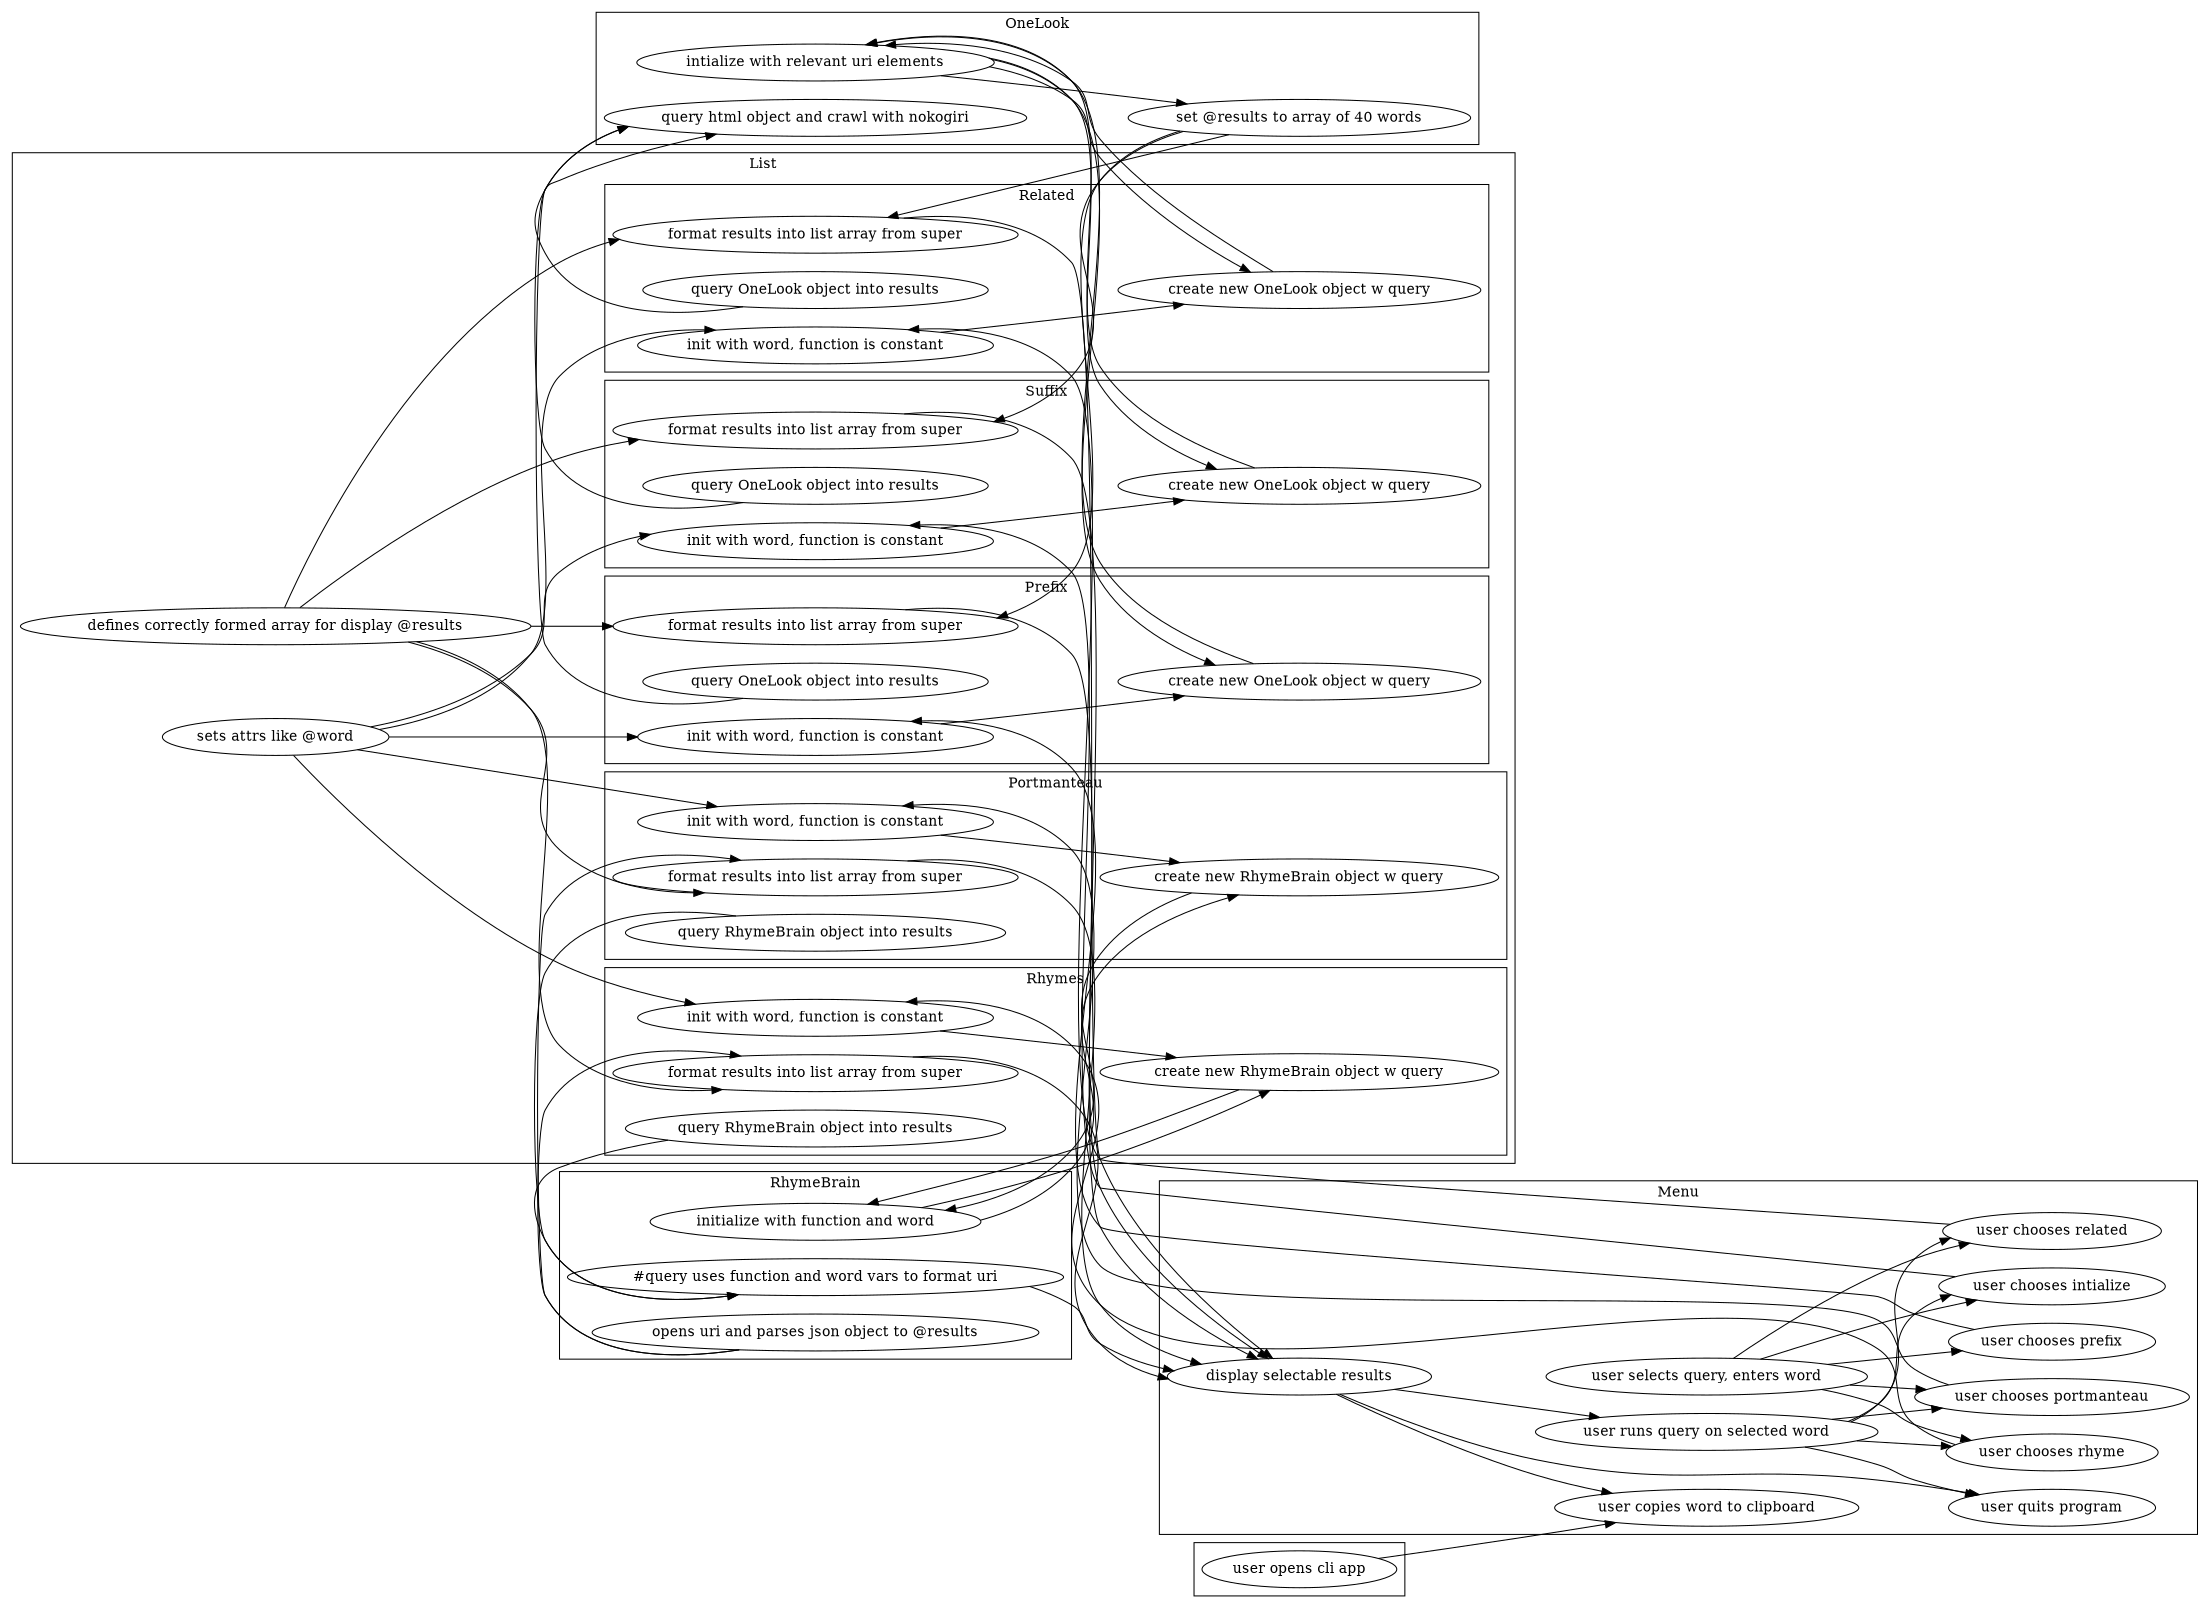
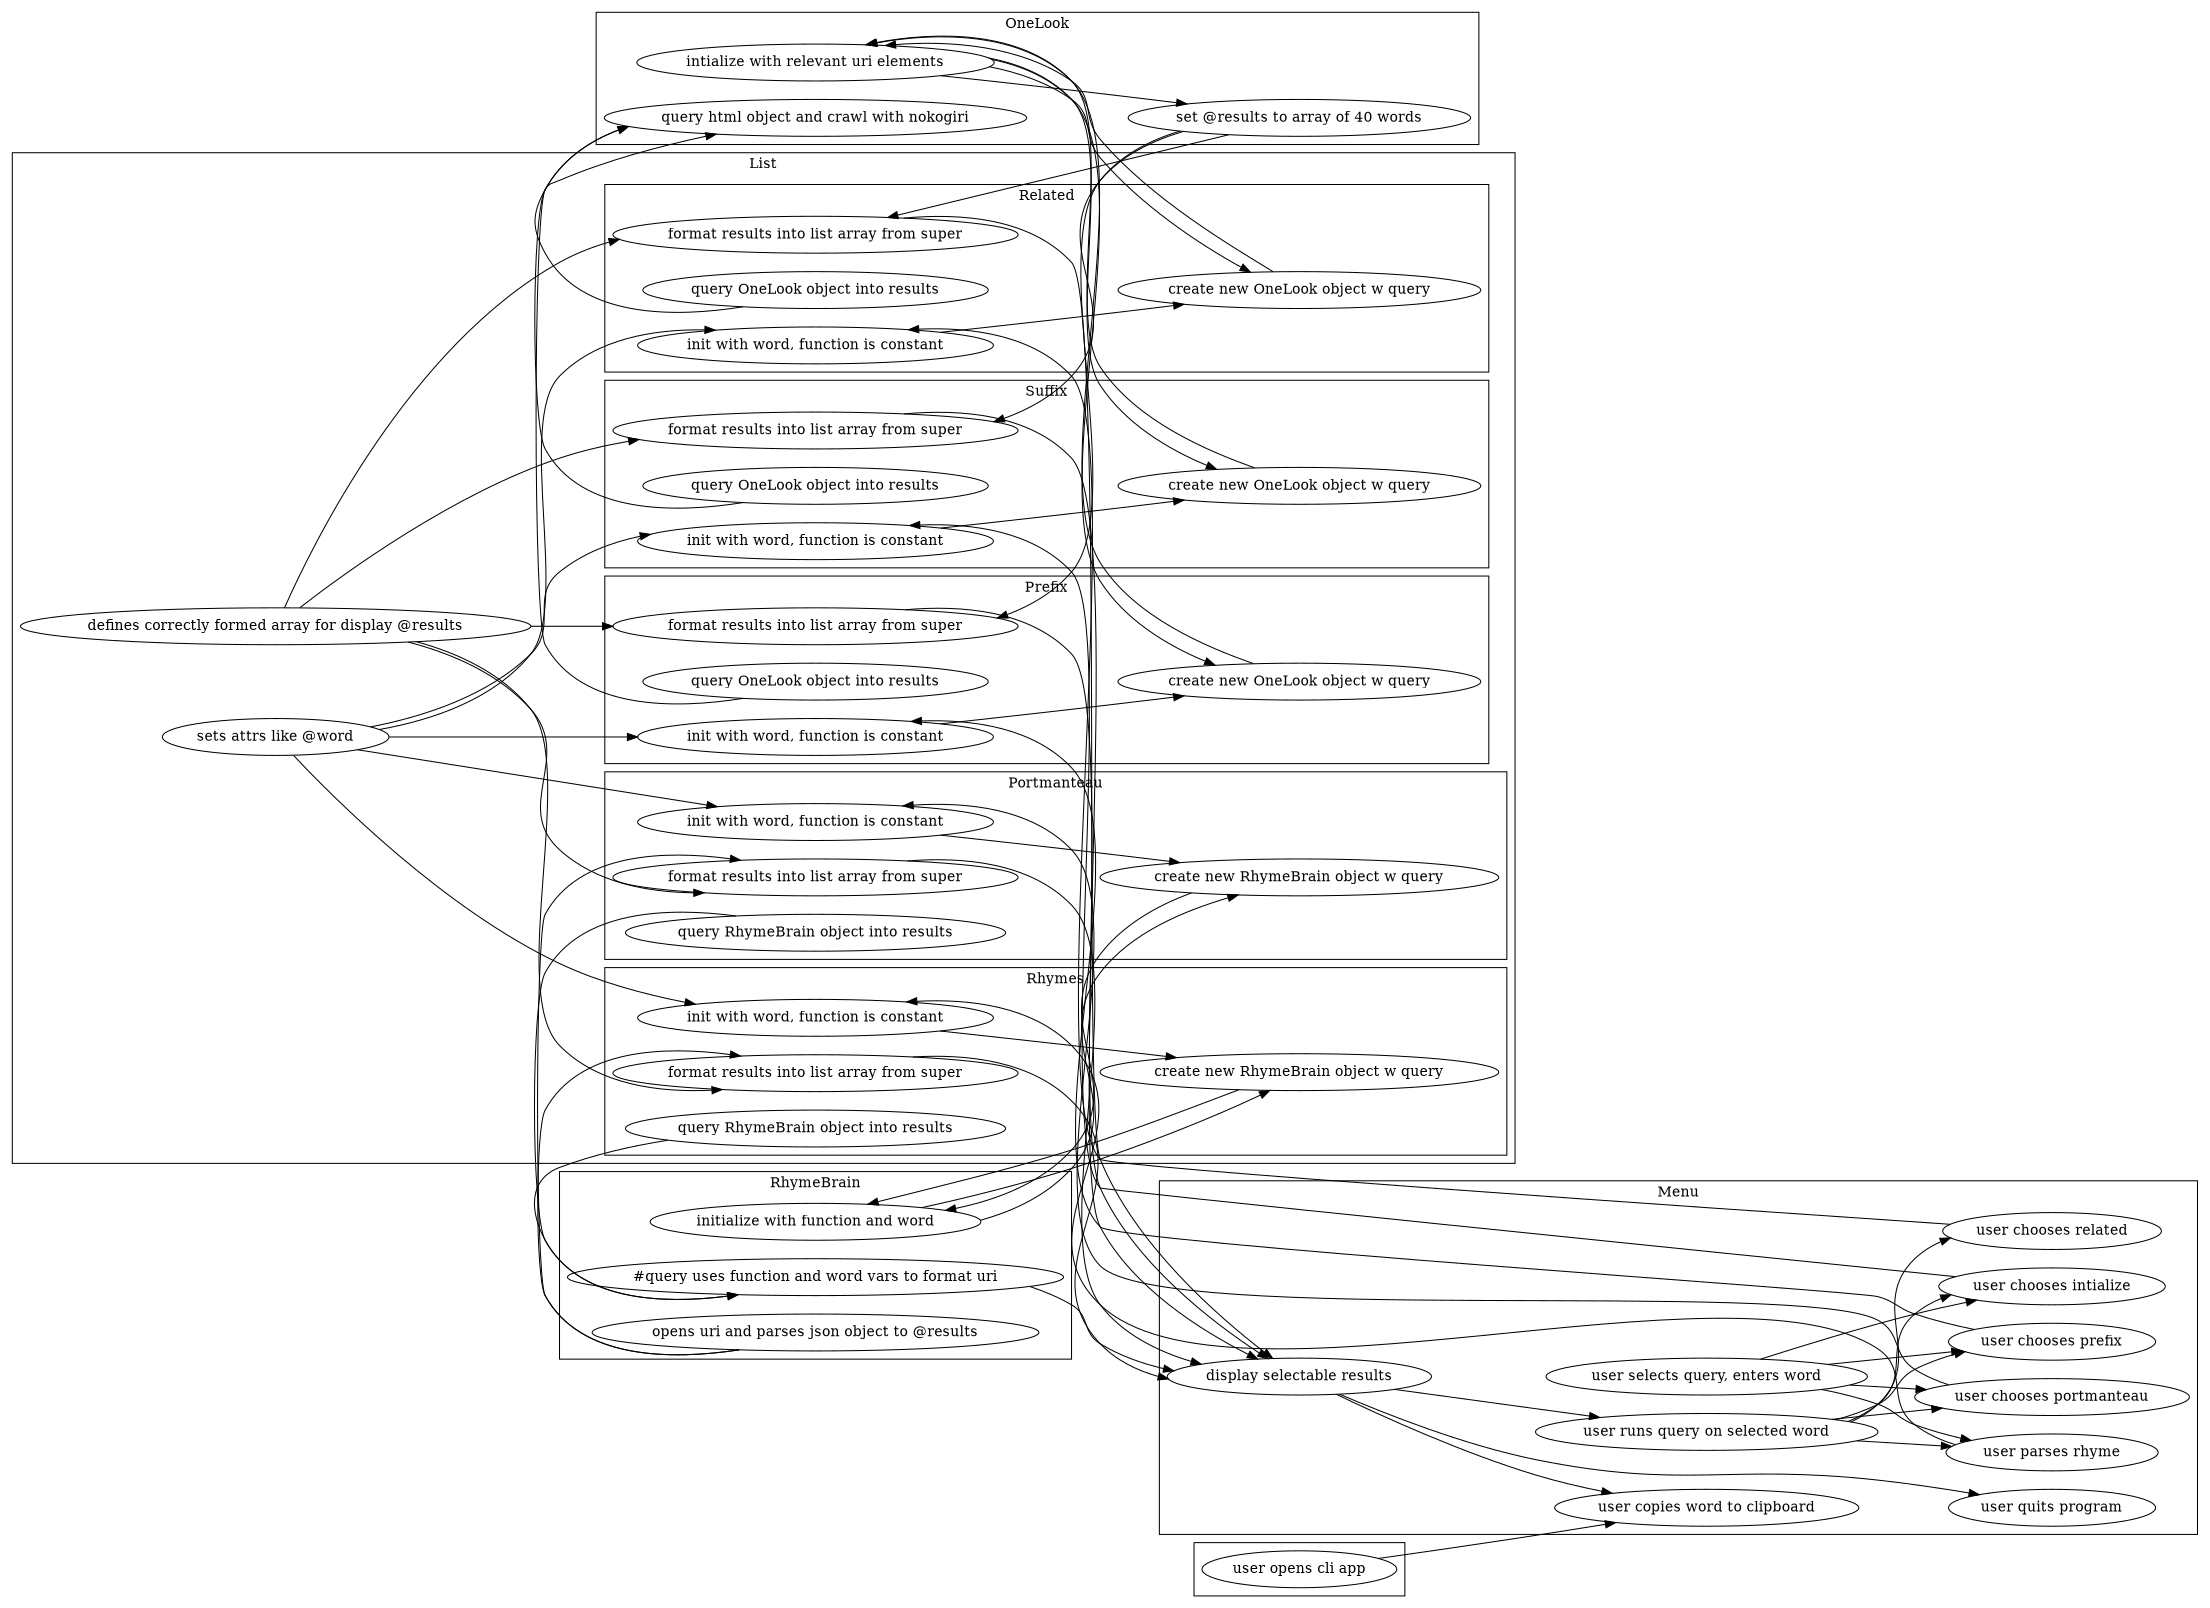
  digraph {
    rankdir=LR
    n1 [label="user selects query, enters word"]
-   n2 [label="user chooses rhyme"]
+   n2 [label="user parses rhyme"]
    n3 [label="user chooses prefix"]
    n4 [label="user chooses intialize"]
    n5 [label="user chooses related"]
    n6 [label="user chooses portmanteau"]
    n7 [label="display selectable results"]
    n8 [label="user quits program"]
    n9 [label="user runs query on selected word"]
    n10 [label="user copies word to clipboard"]
    n11 [label="user opens cli app"]
    n12 [label="init with word, function is constant"]
    n13 [label="create new RhymeBrain object w query"]
    n14 [label="query RhymeBrain object into results"]
    n15 [label="format results into list array from super"]
    n16 [label="init with word, function is constant"]
    n17 [label="create new RhymeBrain object w query"]
    n18 [label="query RhymeBrain object into results"]
    n19 [label="format results into list array from super"]
    n20 [label="init with word, function is constant"]
    n21 [label="create new OneLook object w query"]
    n22 [label="query OneLook object into results"]
    n23 [label="format results into list array from super"]
    n24 [label="init with word, function is constant"]
    n25 [label="create new OneLook object w query"]
    n26 [label="query OneLook object into results"]
    n27 [label="format results into list array from super"]
    n28 [label="init with word, function is constant"]
    n29 [label="create new OneLook object w query"]
    n30 [label="query OneLook object into results"]
    n31 [label="format results into list array from super"]
    n32 [label="defines correctly formed array for display @results"]
    n33 [label="sets attrs like @word"]
    n34 [label="intialize with relevant uri elements"]
    n35 [label="query html object and crawl with nokogiri"]
    n36 [label="set @results to array of 40 words"]
    n37 [label="initialize with function and word"]
    n38 [label="#query uses function and word vars to format uri"]
    n39 [label="opens uri and parses json object to @results"]
    subgraph cluster_1 {
      color=black
      label=Menu
      n1
      n2
      n3
      n4
      n5
      n6
      n7
      n8
      n9
      n10
    }
    subgraph cluster_2 {
      n11
    }
    subgraph cluster_3 {
      color=black
      label=List
      n32
      n33
      subgraph cluster_4 {
        color=black
        label=Rhymes
        n12
        n13
        n14
        n15
      }
      subgraph cluster_5 {
        color=black
        label=Portmanteau
        n16
        n17
        n18
        n19
      }
      subgraph cluster_6 {
        color=black
        label=Prefix
        n20
        n21
        n22
        n23
      }
      subgraph cluster_7 {
        color=black
        label=Suffix
        n24
        n25
        n26
        n27
      }
      subgraph cluster_8 {
        color=black
        label=Related
        n28
        n29
        n30
        n31
      }
    }
    subgraph cluster_9 {
      color=black
      label=OneLook
      n34
      n35
      n36
    }
    subgraph cluster_10 {
      color=black
      label=RhymeBrain
      n37
      n38
      n39
    }
    n1 -> n2
    n1 -> n3
    n1 -> n4
-   n1 -> n5
    n1 -> n6
    n2 -> n12
    n3 -> n20
    n4 -> n24
    n5 -> n28
    n6 -> n16
    n7 -> n8
    n7 -> n9
    n7 -> n10
    n9 -> n2
-   n9 -> n8
+   n9 -> n3
    n9 -> n4
    n9 -> n5
    n9 -> n6
    n11 -> n10
    n12 -> n13
    n13 -> n37
    n14 -> n38
    n15 -> n7
    n16 -> n17
    n17 -> n37
    n18 -> n38
    n19 -> n7
    n20 -> n21
    n21 -> n34
    n22 -> n35
    n23 -> n7
    n24 -> n25
    n25 -> n34
    n26 -> n35
    n27 -> n7
    n28 -> n29
    n29 -> n34
    n30 -> n35
    n31 -> n7
    n32 -> n15
    n32 -> n19
    n32 -> n23
    n32 -> n27
    n32 -> n31
    n33 -> n12
    n33 -> n16
    n33 -> n20
    n33 -> n24
    n33 -> n28
    n34 -> n21
    n34 -> n25
    n34 -> n29
    n34 -> n36
    n36 -> n23
    n36 -> n27
    n36 -> n31
    n37 -> n13
    n37 -> n17
    n38 -> n7
    n39 -> n15
    n39 -> n19
  }
